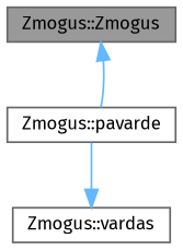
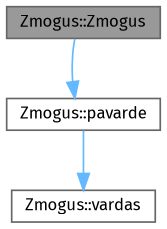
  digraph {
    fontname="Fira Sans"
    rankdir=TB
    node [color=grey40 fillcolor=white fontname="Fira Sans" fontsize=10 shape=box style=filled]
    edge [color=steelblue1 fontname="Fira Sans" fontsize=10 labelfontname=Helvetica labelfontsize=10 style=solid]
    n1 [color=gray40 fillcolor=grey60 fontcolor=black height=0.2 label="Zmogus::Zmogus" width=0.4]
    n2 [height=0.2 label="Zmogus::pavarde" width=0.4]
    n3 [height=0.2 label="Zmogus::vardas" width=0.4]
-   n2 -> n1
+   n1 -> n2
    n2 -> n3
  }
